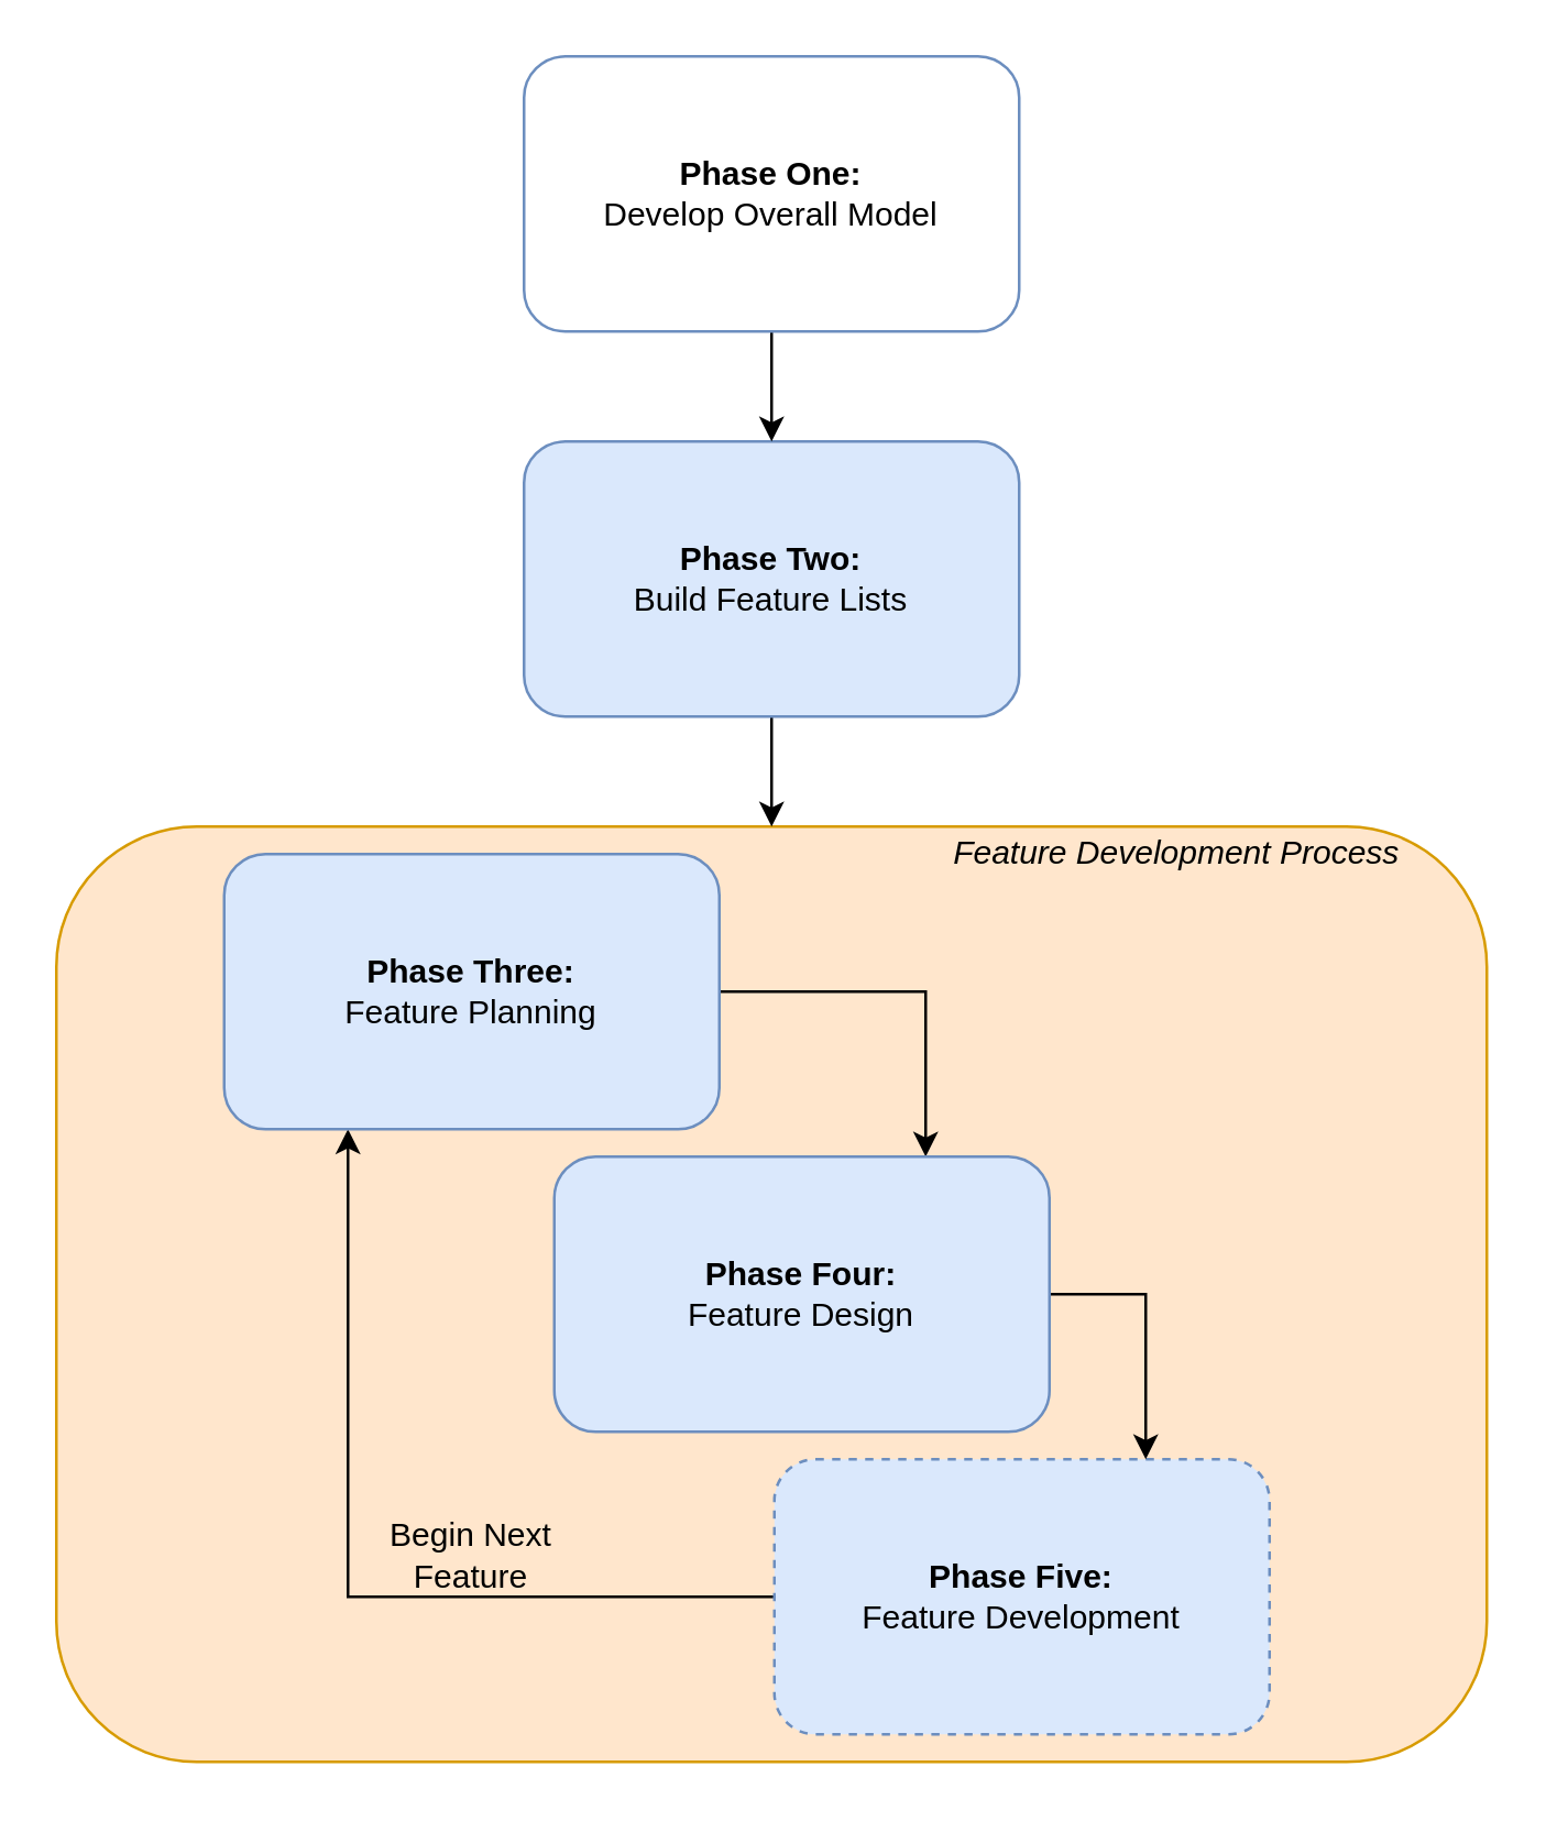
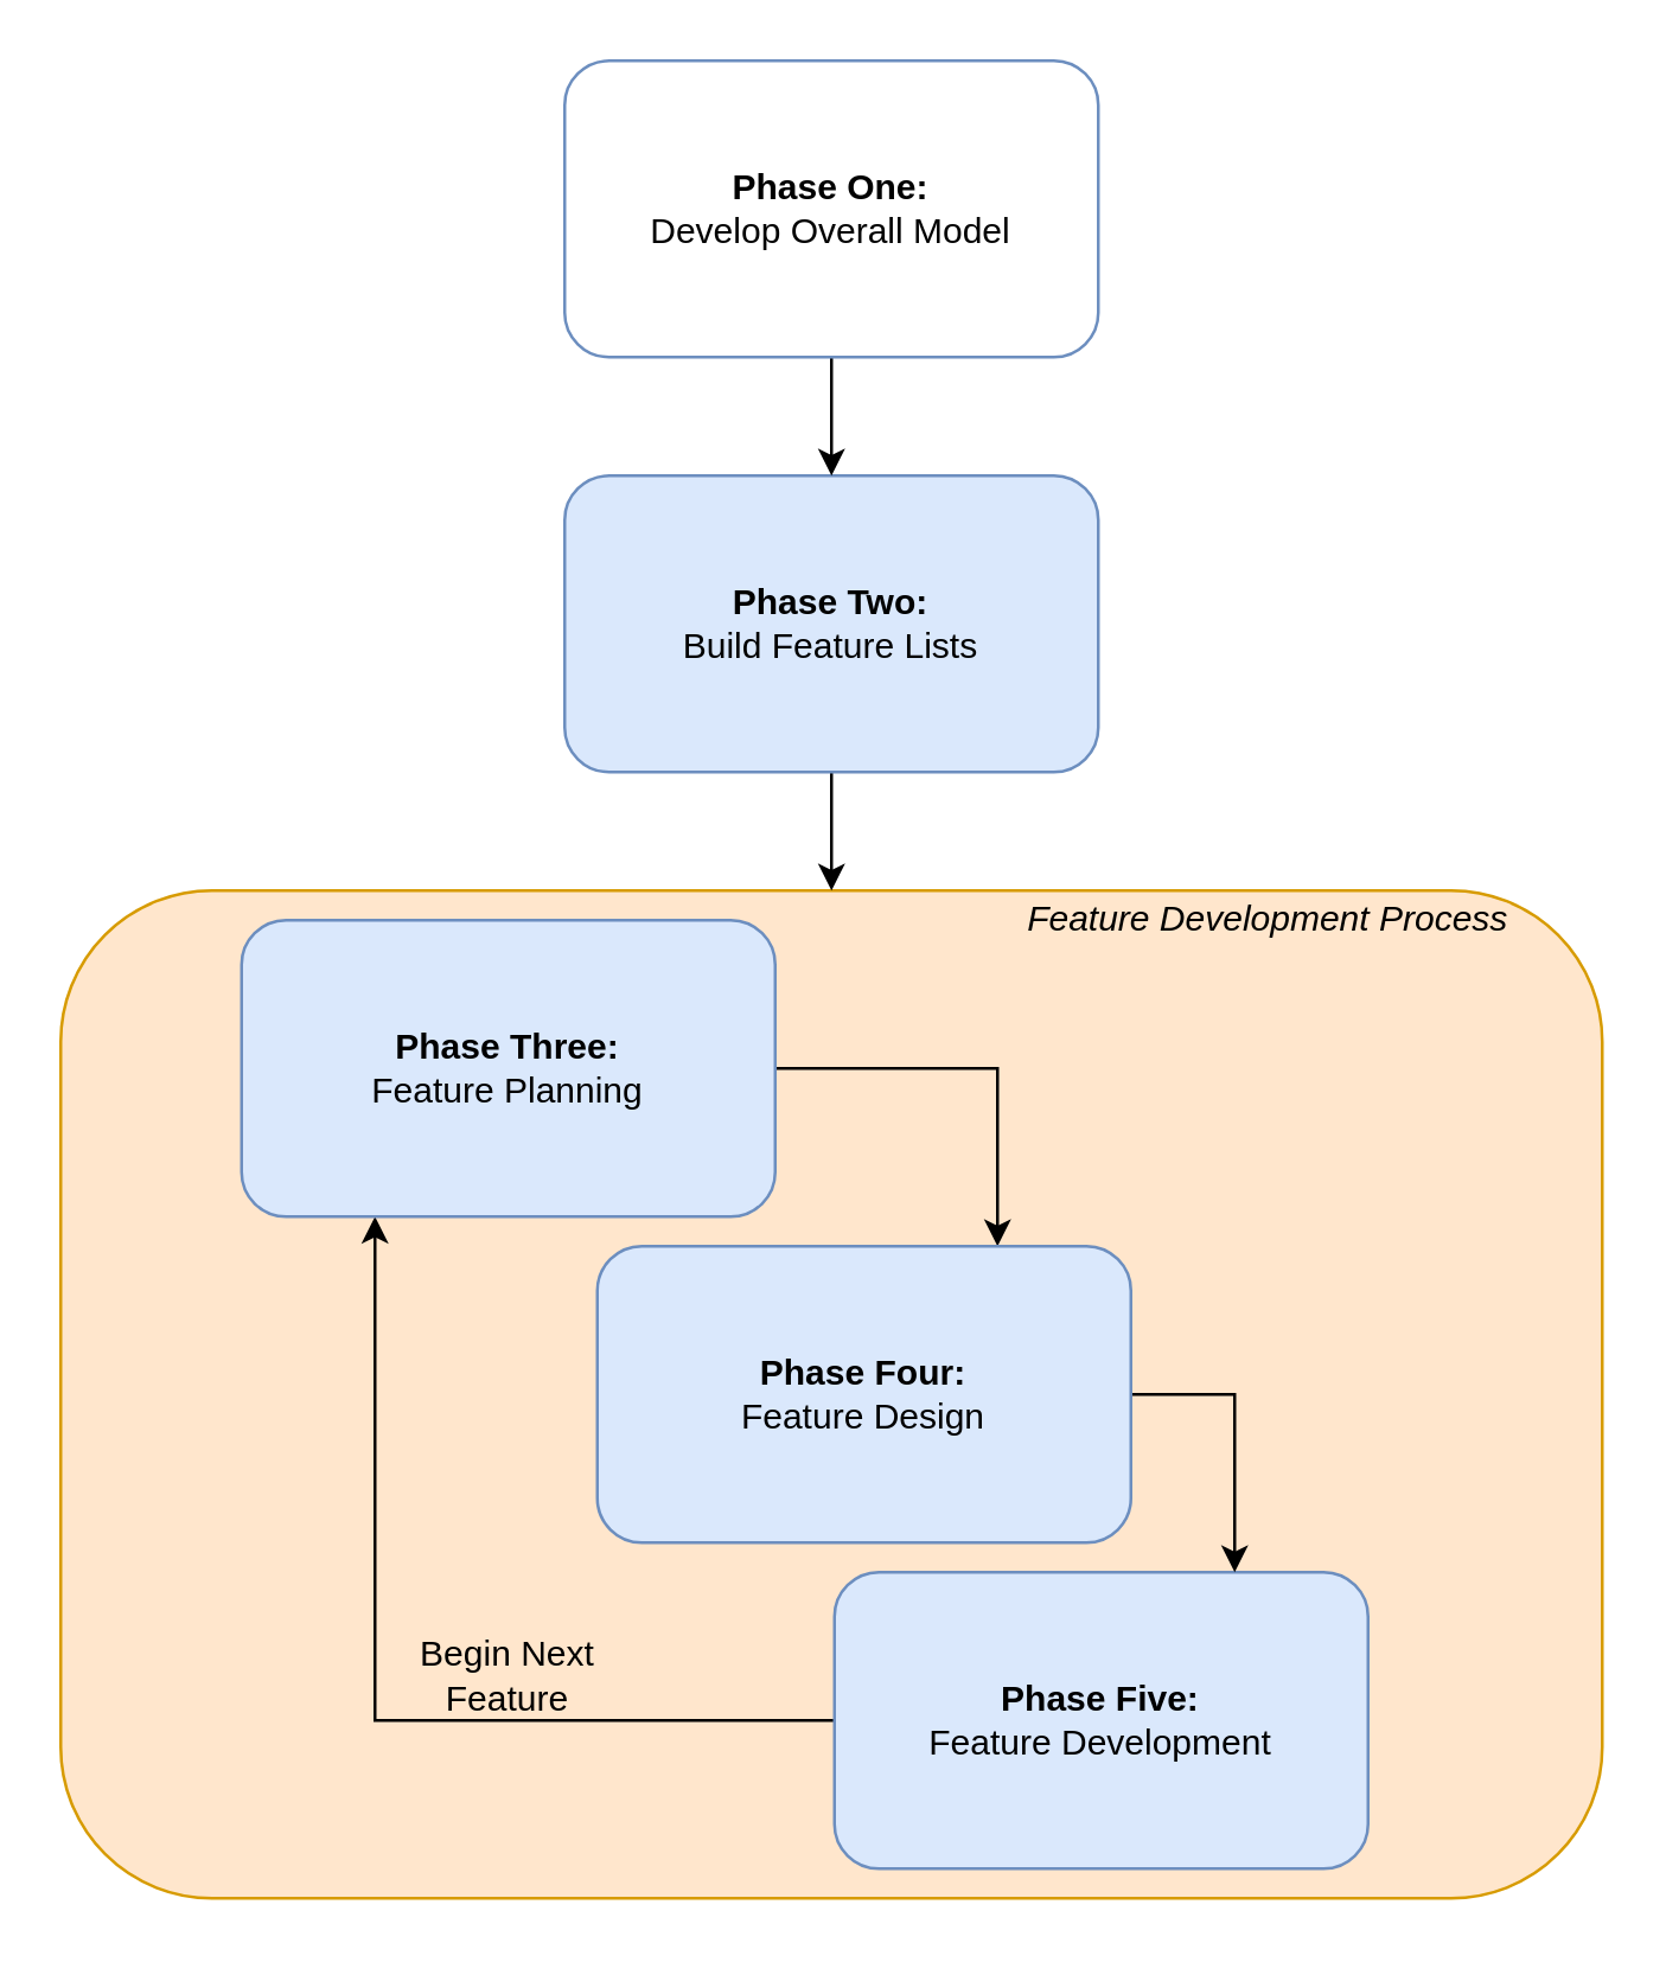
  <mxCell id="0" />
  <mxCell id="1" parent="0" />
  <mxCell id="2" value="" style="rounded=1;whiteSpace=wrap;html=1;glass=0;fillColor=#ffe6cc;strokeColor=#d79b00;" vertex="1" parent="1"><mxGeometry x="20" y="300" width="520" height="340" as="geometry" /></mxCell>
  <mxCell id="3" style="edgeStyle=orthogonalEdgeStyle;rounded=0;orthogonalLoop=1;jettySize=auto;html=1;exitX=0.5;exitY=1;exitDx=0;exitDy=0;entryX=0.5;entryY=0;entryDx=0;entryDy=0;" edge="1" parent="1" source="4"><mxGeometry relative="1" as="geometry"><mxPoint x="280" y="300" as="targetPoint" /></mxGeometry></mxCell>
  <mxCell id="4" value="&lt;b&gt;Phase Two:&lt;/b&gt;&lt;br&gt;Build Feature Lists" style="rounded=1;whiteSpace=wrap;html=1;fillColor=#dae8fc;strokeColor=#6c8ebf;" parent="1" vertex="1"><mxGeometry x="190" y="160" width="180" height="100" as="geometry" /></mxCell>
  <mxCell id="5" style="edgeStyle=orthogonalEdgeStyle;rounded=0;orthogonalLoop=1;jettySize=auto;html=1;exitX=0.5;exitY=1;exitDx=0;exitDy=0;entryX=0.5;entryY=0;entryDx=0;entryDy=0;" edge="1" parent="1" source="6" target="4"><mxGeometry relative="1" as="geometry" /></mxCell>
  <mxCell id="6" value="&lt;b&gt;Phase One:&lt;/b&gt;&lt;br&gt;Develop Overall Model" style="rounded=1;whiteSpace=wrap;html=1;fillColor=#ffffff;strokeColor=#6c8ebf;" parent="1" vertex="1"><mxGeometry x="190" y="20" width="180" height="100" as="geometry" /></mxCell>
  <mxCell id="7" style="edgeStyle=orthogonalEdgeStyle;rounded=0;orthogonalLoop=1;jettySize=auto;html=1;exitX=0;exitY=0.5;exitDx=0;exitDy=0;entryX=0.25;entryY=1;entryDx=0;entryDy=0;" edge="1" parent="1" source="8" target="10"><mxGeometry relative="1" as="geometry" /></mxCell>
- <mxCell id="8" value="&lt;b&gt;Phase Five:&lt;/b&gt;&lt;br&gt;Feature Development" style="rounded=1;whiteSpace=wrap;html=1;fillColor=#dae8fc;strokeColor=#6c8ebf;dashed=1;" vertex="1" parent="1"><mxGeometry x="281" y="530" width="180" height="100" as="geometry" /></mxCell>
+ <mxCell id="8" value="&lt;b&gt;Phase Five:&lt;/b&gt;&lt;br&gt;Feature Development" style="rounded=1;whiteSpace=wrap;html=1;fillColor=#dae8fc;strokeColor=#6c8ebf;" vertex="1" parent="1"><mxGeometry x="281" y="530" width="180" height="100" as="geometry" /></mxCell>
  <mxCell id="9" style="edgeStyle=orthogonalEdgeStyle;rounded=0;orthogonalLoop=1;jettySize=auto;html=1;exitX=1;exitY=0.5;exitDx=0;exitDy=0;entryX=0.75;entryY=0;entryDx=0;entryDy=0;" edge="1" parent="1" source="10" target="12"><mxGeometry relative="1" as="geometry" /></mxCell>
  <mxCell id="10" value="&lt;b&gt;Phase Three:&lt;/b&gt;&lt;br&gt;Feature Planning" style="rounded=1;whiteSpace=wrap;html=1;fillColor=#dae8fc;strokeColor=#6c8ebf;" vertex="1" parent="1"><mxGeometry x="81" y="310" width="180" height="100" as="geometry" /></mxCell>
  <mxCell id="11" style="edgeStyle=orthogonalEdgeStyle;rounded=0;orthogonalLoop=1;jettySize=auto;html=1;exitX=1;exitY=0.5;exitDx=0;exitDy=0;entryX=0.75;entryY=0;entryDx=0;entryDy=0;" edge="1" parent="1" source="12" target="8"><mxGeometry relative="1" as="geometry" /></mxCell>
  <mxCell id="12" value="&lt;b&gt;Phase Four:&lt;/b&gt;&lt;br&gt;Feature Design" style="rounded=1;whiteSpace=wrap;html=1;fillColor=#dae8fc;strokeColor=#6c8ebf;" vertex="1" parent="1"><mxGeometry x="201" y="420" width="180" height="100" as="geometry" /></mxCell>
  <mxCell id="13" value="Begin Next Feature" style="text;html=1;strokeColor=none;fillColor=none;align=center;verticalAlign=middle;whiteSpace=wrap;rounded=0;" vertex="1" parent="1"><mxGeometry x="121" y="550" width="100" height="30" as="geometry" /></mxCell>
  <mxCell id="14" value="&lt;i&gt;Feature Development Process&lt;/i&gt;" style="text;html=1;strokeColor=none;fillColor=none;align=center;verticalAlign=middle;whiteSpace=wrap;rounded=0;" vertex="1" parent="1"><mxGeometry x="340" y="300" width="175" height="20" as="geometry" /></mxCell>
